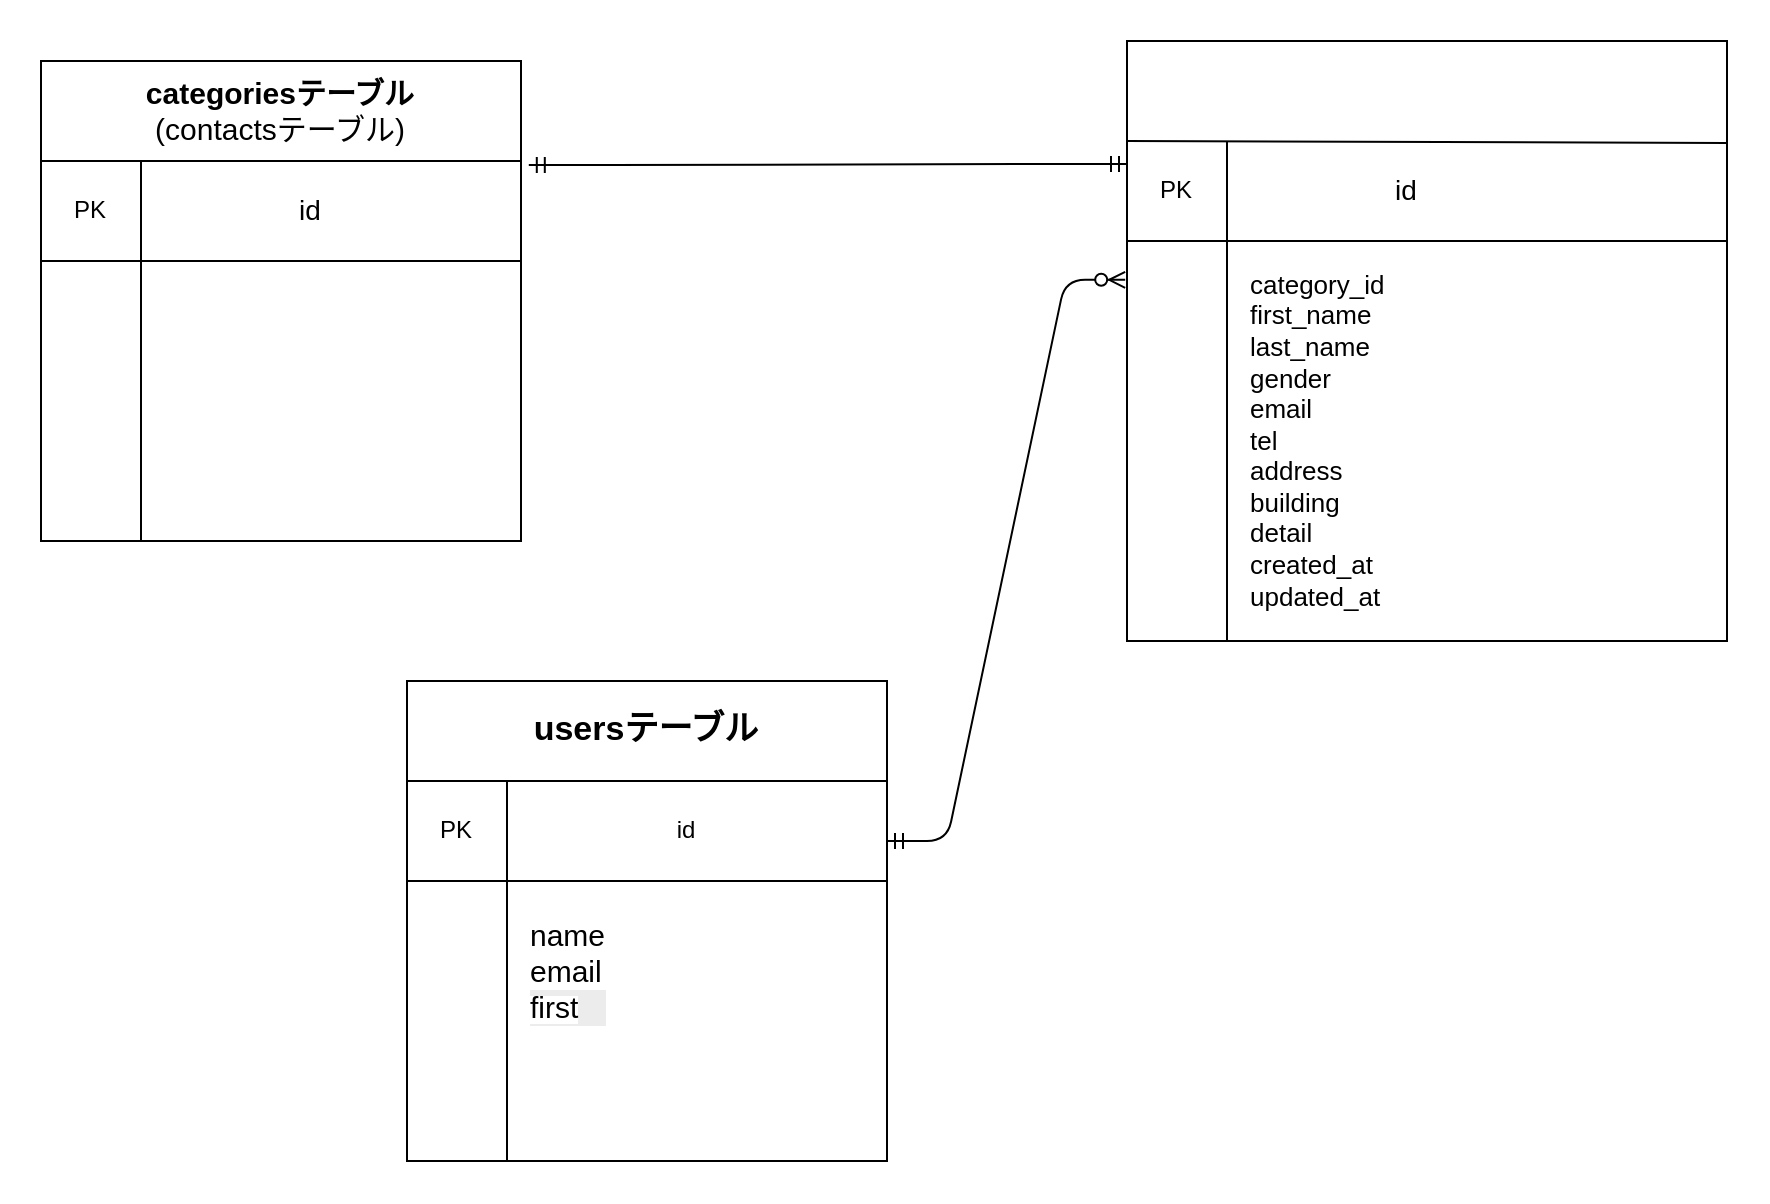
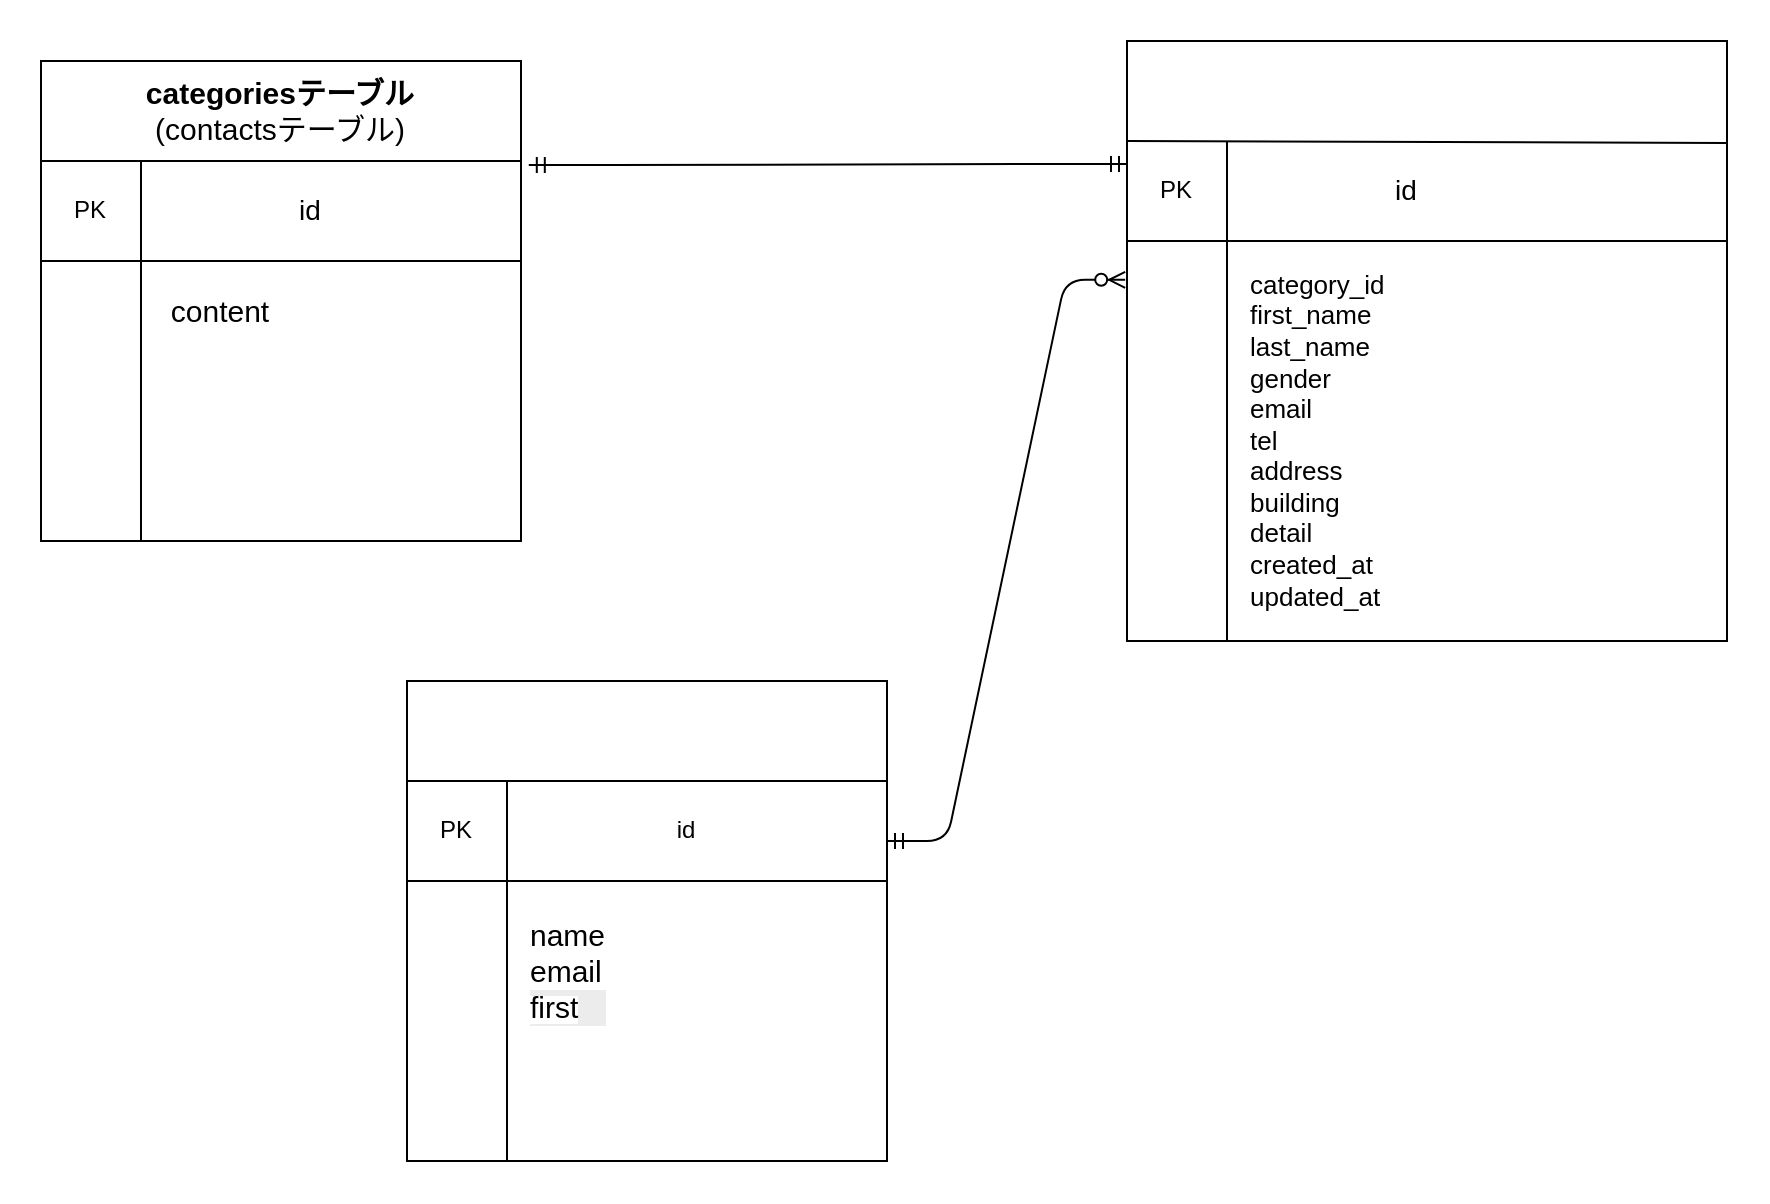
  <mxCell id="0" />
  <mxCell id="1" parent="0" />
  <mxCell id="2" value="" style="group;fontSize=14;" vertex="1" connectable="0" parent="1"><mxGeometry x="20" y="30" width="270" height="240" as="geometry" /></mxCell>
  <mxCell id="3" value="" style="whiteSpace=wrap;html=1;aspect=fixed;" vertex="1" parent="2"><mxGeometry width="240" height="240" as="geometry" /></mxCell>
  <mxCell id="4" value="" style="endArrow=none;html=1;rounded=0;" edge="1" parent="2"><mxGeometry relative="1" as="geometry"><mxPoint y="50" as="sourcePoint" /><mxPoint x="240" y="50" as="targetPoint" /></mxGeometry></mxCell>
  <mxCell id="5" value="" style="endArrow=none;html=1;rounded=0;" edge="1" parent="2"><mxGeometry relative="1" as="geometry"><mxPoint y="100" as="sourcePoint" /><mxPoint x="240" y="100" as="targetPoint" /></mxGeometry></mxCell>
  <mxCell id="6" value="" style="endArrow=none;html=1;rounded=0;" edge="1" parent="2"><mxGeometry relative="1" as="geometry"><mxPoint x="50" y="50" as="sourcePoint" /><mxPoint x="50" y="240" as="targetPoint" /></mxGeometry></mxCell>
  <mxCell id="7" value="&lt;span style=&quot;color: rgb(0, 0, 0); background-color: light-dark(#ffffff, var(--ge-dark-color, #121212));&quot;&gt;&lt;b style=&quot;&quot;&gt;&lt;font style=&quot;font-size: 15px;&quot;&gt;categoriesテーブル&lt;/font&gt;&lt;/b&gt;&lt;/span&gt;&lt;div&gt;&lt;div&gt;&lt;span style=&quot;color: rgb(0, 0, 0); background-color: light-dark(#ffffff, var(--ge-dark-color, #121212));&quot;&gt;&lt;font style=&quot;font-size: 15px;&quot;&gt;(contactsテーブル)&lt;/font&gt;&lt;/span&gt;&lt;/div&gt;&lt;/div&gt;" style="text;html=1;align=center;verticalAlign=middle;whiteSpace=wrap;rounded=0;" vertex="1" parent="2"><mxGeometry x="10" y="10" width="220" height="30" as="geometry" /></mxCell>
  <mxCell id="8" value="PK" style="text;html=1;align=center;verticalAlign=middle;whiteSpace=wrap;rounded=0;" vertex="1" parent="2"><mxGeometry x="10" y="60" width="30" height="30" as="geometry" /></mxCell>
  <mxCell id="9" value="&lt;span style=&quot;color: rgb(0, 0, 0);&quot;&gt;&lt;font style=&quot;font-size: 14px;&quot;&gt;id&lt;/font&gt;&lt;/span&gt;" style="text;html=1;align=center;verticalAlign=middle;whiteSpace=wrap;rounded=0;" vertex="1" parent="2"><mxGeometry x="80" y="60" width="110" height="30" as="geometry" /></mxCell>
+ <mxCell id="10" value="&lt;font style=&quot;font-size: 15px;&quot;&gt;content&lt;/font&gt;" style="text;html=1;align=center;verticalAlign=middle;whiteSpace=wrap;rounded=0;" vertex="1" parent="2"><mxGeometry x="60" y="110" width="60" height="30" as="geometry" /></mxCell>
  <mxCell id="11" value="" style="group;fontSize=12;" vertex="1" connectable="0" parent="1"><mxGeometry x="203" y="340" width="240" height="240" as="geometry" /></mxCell>
  <mxCell id="12" value="" style="whiteSpace=wrap;html=1;aspect=fixed;" vertex="1" parent="11"><mxGeometry width="240" height="240" as="geometry" /></mxCell>
  <mxCell id="13" value="" style="endArrow=none;html=1;rounded=0;" edge="1" parent="11"><mxGeometry relative="1" as="geometry"><mxPoint y="50" as="sourcePoint" /><mxPoint x="240" y="50" as="targetPoint" /></mxGeometry></mxCell>
  <mxCell id="14" value="" style="endArrow=none;html=1;rounded=0;" edge="1" parent="11"><mxGeometry relative="1" as="geometry"><mxPoint y="100" as="sourcePoint" /><mxPoint x="240" y="100" as="targetPoint" /></mxGeometry></mxCell>
  <mxCell id="15" value="" style="endArrow=none;html=1;rounded=0;" edge="1" parent="11"><mxGeometry relative="1" as="geometry"><mxPoint x="50" y="50" as="sourcePoint" /><mxPoint x="50" y="240" as="targetPoint" /></mxGeometry></mxCell>
- <mxCell id="16" value="&lt;span style=&quot;color: rgb(0, 0, 0);&quot;&gt;usersテーブル&lt;/span&gt;" style="text;html=1;align=center;verticalAlign=middle;whiteSpace=wrap;rounded=0;fontStyle=1;fontSize=17;" vertex="1" parent="11"><mxGeometry x="50" y="10" width="140" height="30" as="geometry" /></mxCell>
  <mxCell id="17" value="PK" style="text;html=1;align=center;verticalAlign=middle;whiteSpace=wrap;rounded=0;" vertex="1" parent="11"><mxGeometry x="10" y="60" width="30" height="30" as="geometry" /></mxCell>
  <mxCell id="18" value="&lt;span style=&quot;color: rgb(0, 0, 0); background-color: light-dark(#ffffff, var(--ge-dark-color, #121212));&quot;&gt;&lt;font style=&quot;font-size: 15px;&quot;&gt;name&lt;/font&gt;&lt;/span&gt;&lt;div style=&quot;color: rgb(0, 0, 0);&quot;&gt;&lt;span style=&quot;background-color: light-dark(#ffffff, var(--ge-dark-color, #121212));&quot;&gt;&lt;font style=&quot;font-size: 15px;&quot;&gt;email&lt;/font&gt;&lt;/span&gt;&lt;/div&gt;&lt;div style=&quot;color: rgb(0, 0, 0); background-color: rgb(236, 236, 236);&quot;&gt;&lt;span style=&quot;background-color: light-dark(#ffffff, var(--ge-dark-color, #121212));&quot;&gt;&lt;font style=&quot;font-size: 15px;&quot;&gt;first&lt;/font&gt;&lt;/span&gt;&lt;/div&gt;" style="text;html=1;align=left;verticalAlign=middle;whiteSpace=wrap;rounded=0;" vertex="1" parent="11"><mxGeometry x="60" y="110" width="120" height="70" as="geometry" /></mxCell>
  <mxCell id="19" value="id" style="text;html=1;align=center;verticalAlign=middle;whiteSpace=wrap;rounded=0;" vertex="1" parent="11"><mxGeometry x="110" y="60" width="60" height="30" as="geometry" /></mxCell>
  <mxCell id="20" value="" style="group;fontColor=none;noLabel=1;fontSize=14;" vertex="1" connectable="0" parent="1"><mxGeometry x="563" y="20" width="300" height="300" as="geometry" /></mxCell>
  <mxCell id="21" value="" style="whiteSpace=wrap;html=1;aspect=fixed;" vertex="1" parent="20"><mxGeometry width="300" height="300" as="geometry" /></mxCell>
  <mxCell id="22" value="" style="endArrow=none;html=1;rounded=0;" edge="1" parent="20"><mxGeometry relative="1" as="geometry"><mxPoint y="50" as="sourcePoint" /><mxPoint x="300" y="51" as="targetPoint" /></mxGeometry></mxCell>
  <mxCell id="23" value="" style="endArrow=none;html=1;rounded=0;" edge="1" parent="20"><mxGeometry relative="1" as="geometry"><mxPoint y="100" as="sourcePoint" /><mxPoint x="300" y="100" as="targetPoint" /></mxGeometry></mxCell>
  <mxCell id="24" value="" style="endArrow=none;html=1;rounded=0;" edge="1" parent="20"><mxGeometry relative="1" as="geometry"><mxPoint x="50" y="50" as="sourcePoint" /><mxPoint x="50" y="300" as="targetPoint" /></mxGeometry></mxCell>
  <mxCell id="25" value="PK" style="text;html=1;align=center;verticalAlign=middle;whiteSpace=wrap;rounded=0;" vertex="1" parent="20"><mxGeometry x="10" y="60" width="30" height="30" as="geometry" /></mxCell>
  <mxCell id="26" value="&lt;span style=&quot;color: rgb(0, 0, 0);&quot;&gt;&lt;font&gt;id&lt;/font&gt;&lt;/span&gt;" style="text;html=1;align=center;verticalAlign=middle;whiteSpace=wrap;rounded=0;fontSize=14;" vertex="1" parent="20"><mxGeometry x="100" y="60" width="80" height="30" as="geometry" /></mxCell>
  <mxCell id="27" value="&lt;div&gt;&lt;span style=&quot;font-size: 13px; background-color: light-dark(#ffffff, var(--ge-dark-color, #121212));&quot;&gt;category_id&lt;/span&gt;&lt;/div&gt;&lt;span style=&quot;color: rgb(0, 0, 0); background-color: light-dark(#ffffff, var(--ge-dark-color, #121212));&quot;&gt;&lt;font style=&quot;font-size: 13px;&quot;&gt;first_name&lt;/font&gt;&lt;/span&gt;&lt;div style=&quot;color: rgb(0, 0, 0);&quot;&gt;&lt;span style=&quot;background-color: light-dark(#ffffff, var(--ge-dark-color, #121212));&quot;&gt;&lt;font style=&quot;font-size: 13px;&quot;&gt;last_name&lt;/font&gt;&lt;/span&gt;&lt;/div&gt;&lt;div style=&quot;color: rgb(0, 0, 0);&quot;&gt;&lt;span style=&quot;background-color: light-dark(#ffffff, var(--ge-dark-color, #121212));&quot;&gt;&lt;font style=&quot;font-size: 13px;&quot;&gt;gender&lt;/font&gt;&lt;/span&gt;&lt;/div&gt;&lt;div style=&quot;color: rgb(0, 0, 0);&quot;&gt;&lt;span style=&quot;background-color: light-dark(#ffffff, var(--ge-dark-color, #121212));&quot;&gt;&lt;font style=&quot;font-size: 13px;&quot;&gt;email&lt;/font&gt;&lt;/span&gt;&lt;/div&gt;&lt;div style=&quot;color: rgb(0, 0, 0);&quot;&gt;&lt;span style=&quot;background-color: light-dark(#ffffff, var(--ge-dark-color, #121212));&quot;&gt;&lt;font style=&quot;font-size: 13px;&quot;&gt;tel&lt;/font&gt;&lt;/span&gt;&lt;/div&gt;&lt;div style=&quot;color: rgb(0, 0, 0);&quot;&gt;&lt;span style=&quot;background-color: light-dark(#ffffff, var(--ge-dark-color, #121212));&quot;&gt;&lt;font style=&quot;font-size: 13px;&quot;&gt;address&lt;/font&gt;&lt;/span&gt;&lt;/div&gt;&lt;div style=&quot;color: rgb(0, 0, 0);&quot;&gt;&lt;span style=&quot;background-color: light-dark(#ffffff, var(--ge-dark-color, #121212));&quot;&gt;&lt;font style=&quot;font-size: 13px;&quot;&gt;building&lt;/font&gt;&lt;/span&gt;&lt;/div&gt;&lt;div style=&quot;color: rgb(0, 0, 0);&quot;&gt;&lt;span style=&quot;background-color: light-dark(#ffffff, var(--ge-dark-color, #121212));&quot;&gt;&lt;font style=&quot;font-size: 13px;&quot;&gt;detail&lt;/font&gt;&lt;/span&gt;&lt;/div&gt;&lt;div style=&quot;color: rgb(0, 0, 0);&quot;&gt;&lt;span style=&quot;background-color: light-dark(#ffffff, var(--ge-dark-color, #121212));&quot;&gt;&lt;font style=&quot;font-size: 13px;&quot;&gt;&lt;div style=&quot;color: rgb(0, 0, 0);&quot;&gt;created_at&lt;/div&gt;&lt;div style=&quot;color: rgb(0, 0, 0);&quot;&gt;updated_at&amp;nbsp;&lt;/div&gt;&lt;/font&gt;&lt;/span&gt;&lt;/div&gt;" style="text;html=1;align=left;verticalAlign=middle;whiteSpace=wrap;rounded=0;" vertex="1" parent="20"><mxGeometry x="60" y="100" width="120" height="200" as="geometry" /></mxCell>
  <mxCell id="28" value="" style="edgeStyle=entityRelationEdgeStyle;fontSize=12;html=1;endArrow=ERmandOne;startArrow=ERmandOne;entryX=-0.003;entryY=0.205;entryDx=0;entryDy=0;entryPerimeter=0;" edge="1" parent="1"><mxGeometry width="100" height="100" relative="1" as="geometry"><mxPoint x="263.9" y="82" as="sourcePoint" /><mxPoint x="563" y="81.5" as="targetPoint" /><Array as="points"><mxPoint x="253.9" y="90" /><mxPoint x="393.9" y="80" /><mxPoint x="403.9" y="80" /></Array></mxGeometry></mxCell>
  <mxCell id="29" value="" style="edgeStyle=entityRelationEdgeStyle;fontSize=12;html=1;endArrow=ERzeroToMany;startArrow=ERmandOne;entryX=-0.003;entryY=0.398;entryDx=0;entryDy=0;entryPerimeter=0;" edge="1" parent="1" target="21"><mxGeometry width="100" height="100" relative="1" as="geometry"><mxPoint x="443" as="sourcePoint" y="420" /><mxPoint x="523" y="110" as="targetPoint" /><Array as="points"><mxPoint x="273" y="440" /><mxPoint x="393" y="370" /><mxPoint x="463" y="380" /><mxPoint x="238" y="240" /><mxPoint x="453" y="350" /><mxPoint x="493" y="340" /></Array></mxGeometry></mxCell>
